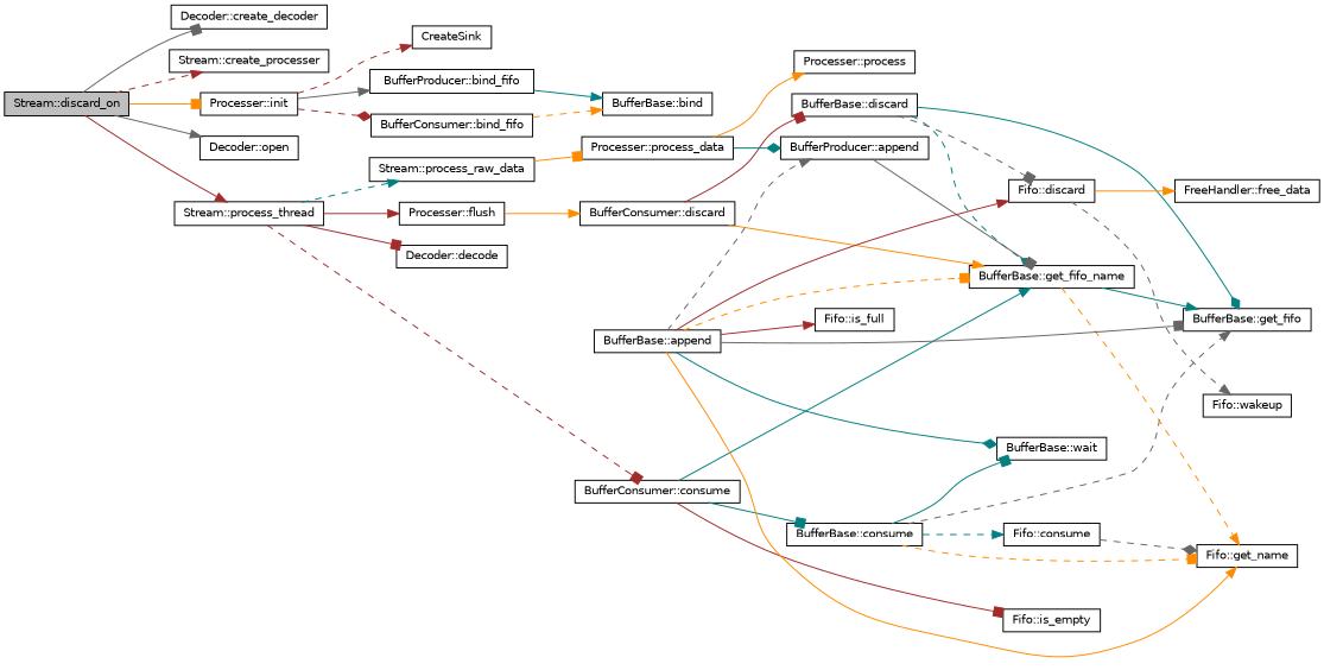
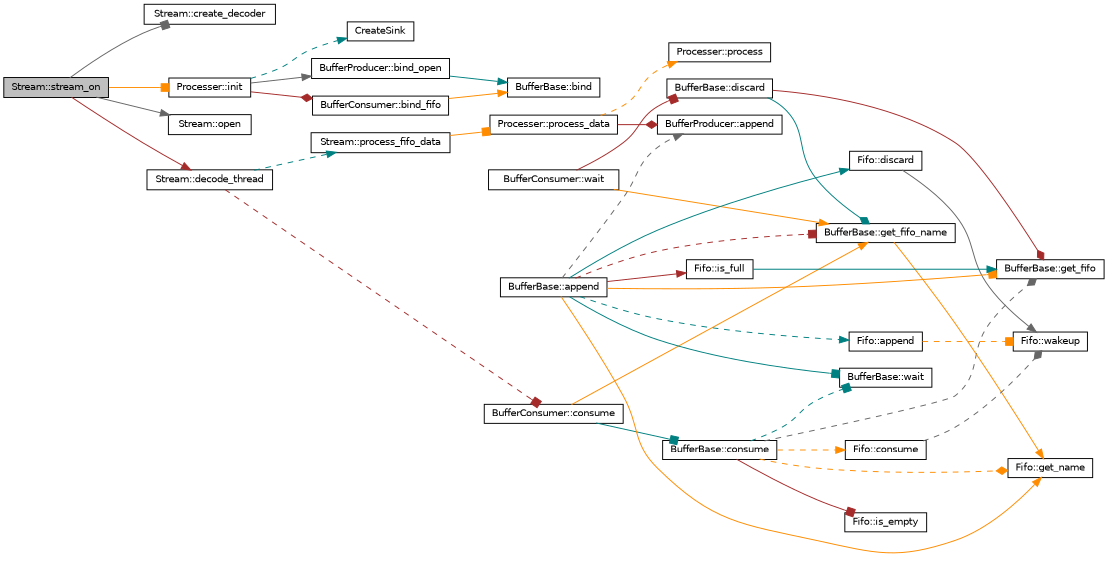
  digraph {
    rankdir=LR
    node [color=black fillcolor=white fontname=Helvetica fontsize=10 shape=record style=filled]
    edge [arrowhead=normal color=darkorange fontname=Helvetica fontsize=10 labelfontname=Helvetica labelfontsize=10 style=solid]
-   n1 [fillcolor=grey75 fontcolor=black height=0.2 label="Stream::discard_on" width=0.4]
-   n2 [height=0.2 label="Decoder::create_decoder" width=0.4]
-   n3 [height=0.2 label="Stream::create_processer" width=0.4]
+   n1 [fillcolor=grey75 fontcolor=black height=0.2 label="Stream::stream_on" width=0.4]
+   n2 [height=0.2 label="Stream::create_decoder" width=0.4]
    n4 [height=0.2 label="Processer::init" width=0.4]
-   n5 [height=0.2 label="Decoder::open" width=0.4]
-   n6 [height=0.2 label="Stream::process_thread" width=0.4]
+   n5 [height=0.2 label="Stream::open" width=0.4]
+   n6 [height=0.2 label="Stream::decode_thread" width=0.4]
    n7 [height=0.2 label="BufferConsumer::bind_fifo" width=0.4]
-   n8 [height=0.2 label="BufferProducer::bind_fifo" width=0.4]
+   n8 [height=0.2 label="BufferProducer::bind_open" width=0.4]
    n9 [height=0.2 label=CreateSink width=0.4]
    n10 [height=0.2 label="BufferConsumer::consume" width=0.4]
-   n11 [height=0.2 label="Decoder::decode" width=0.4]
-   n12 [height=0.2 label="Processer::flush" width=0.4]
-   n13 [height=0.2 label="Stream::process_raw_data" width=0.4]
+   n13 [height=0.2 label="Stream::process_fifo_data" width=0.4]
    n14 [height=0.2 label="BufferBase::bind" width=0.4]
    n15 [height=0.2 label="BufferBase::consume" width=0.4]
    n16 [height=0.2 label="BufferBase::get_fifo_name" width=0.4]
-   n17 [height=0.2 label="BufferConsumer::discard" width=0.4]
+   n17 [height=0.2 label="BufferConsumer::wait" width=0.4]
    n18 [height=0.2 label="Processer::process_data" width=0.4]
    n19 [height=0.2 label="Fifo::consume" width=0.4]
    n20 [height=0.2 label="BufferBase::get_fifo" width=0.4]
    n21 [height=0.2 label="Fifo::get_name" width=0.4]
    n22 [height=0.2 label="Fifo::is_empty" width=0.4]
    n23 [height=0.2 label="BufferBase::wait" width=0.4]
    n24 [height=0.2 label="Fifo::wakeup" width=0.4]
    n25 [height=0.2 label="BufferBase::discard" width=0.4]
    n26 [height=0.2 label="Fifo::discard" width=0.4]
-   n27 [height=0.2 label="FreeHandler::free_data" width=0.4]
    n28 [height=0.2 label="BufferProducer::append" width=0.4]
    n29 [height=0.2 label="Processer::process" width=0.4]
    n30 [height=0.2 label="BufferBase::append" width=0.4]
+   n31 [height=0.2 label="Fifo::append" width=0.4]
    n32 [height=0.2 label="Fifo::is_full" width=0.4]
    n1 -> n2 [arrowhead=box color=gray40]
-   n1 -> n3 [color=brown style=dashed]
    n1 -> n4 [arrowhead=box]
    n1 -> n5 [color=gray40]
    n1 -> n6 [color=brown]
-   n4 -> n7 [arrowhead=diamond color=brown style=dashed]
+   n4 -> n7 [arrowhead=diamond color=brown]
    n4 -> n8 [color=gray40]
-   n4 -> n9 [color=brown style=dashed]
+   n4 -> n9 [color=teal style=dashed]
    n6 -> n10 [arrowhead=box color=brown style=dashed]
-   n6 -> n11 [arrowhead=box color=brown]
-   n6 -> n12 [color=brown]
    n6 -> n13 [color=teal style=dashed]
-   n7 -> n14 [style=dashed]
+   n7 -> n14
    n8 -> n14 [color=teal]
    n10 -> n15 [arrowhead=box color=teal]
-   n10 -> n16 [color=teal]
-   n12 -> n17
+   n10 -> n16
    n13 -> n18 [arrowhead=box]
-   n15 -> n19 [color=teal style=dashed]
-   n15 -> n20 [color=gray40 style=dashed]
-   n15 -> n21 [arrowhead=box style=dashed]
-   n10 -> n22 [arrowhead=box color=brown]
-   n15 -> n23 [arrowhead=box color=teal]
-   n16 -> n20 [color=teal]
-   n16 -> n21 [style=dashed]
+   n15 -> n19 [style=dashed]
+   n15 -> n20 [arrowhead=diamond color=gray40 style=dashed]
+   n15 -> n21 [arrowhead=diamond style=dashed]
+   n15 -> n22 [arrowhead=box color=brown]
+   n15 -> n23 [arrowhead=box color=teal style=dashed]
+   n32 -> n20 [color=teal]
+   n16 -> n21
    n17 -> n16
    n17 -> n25 [arrowhead=box color=brown]
-   n18 -> n28 [arrowhead=diamond color=teal]
-   n18 -> n29
-   n19 -> n21 [arrowhead=diamond color=gray40 style=dashed]
-   n25 -> n16 [arrowhead=diamond color=teal style=dashed]
-   n25 -> n20 [arrowhead=diamond color=teal]
-   n25 -> n26 [arrowhead=box color=gray40 style=dashed]
-   n26 -> n24 [color=gray40 style=dashed]
-   n26 -> n27
-   n28 -> n16 [arrowhead=box color=gray40]
-   n30 -> n16 [arrowhead=box style=dashed]
-   n30 -> n20 [arrowhead=box color=gray40]
+   n18 -> n28 [arrowhead=diamond color=brown]
+   n18 -> n29 [style=dashed]
+   n19 -> n24 [arrowhead=diamond color=gray40 style=dashed]
+   n25 -> n16 [arrowhead=diamond color=teal]
+   n25 -> n20 [arrowhead=diamond color=brown]
+   n26 -> n24 [color=gray40]
+   n30 -> n16 [arrowhead=box color=brown style=dashed]
+   n30 -> n20 [arrowhead=box]
    n30 -> n21
-   n30 -> n23 [arrowhead=diamond color=teal]
-   n30 -> n26 [color=brown]
+   n30 -> n23 [arrowhead=box color=teal]
+   n30 -> n26 [color=teal]
    n30 -> n28 [color=gray40 style=dashed]
+   n30 -> n31 [color=teal style=dashed]
    n30 -> n32 [color=brown]
+   n31 -> n24 [arrowhead=box style=dashed]
  }
